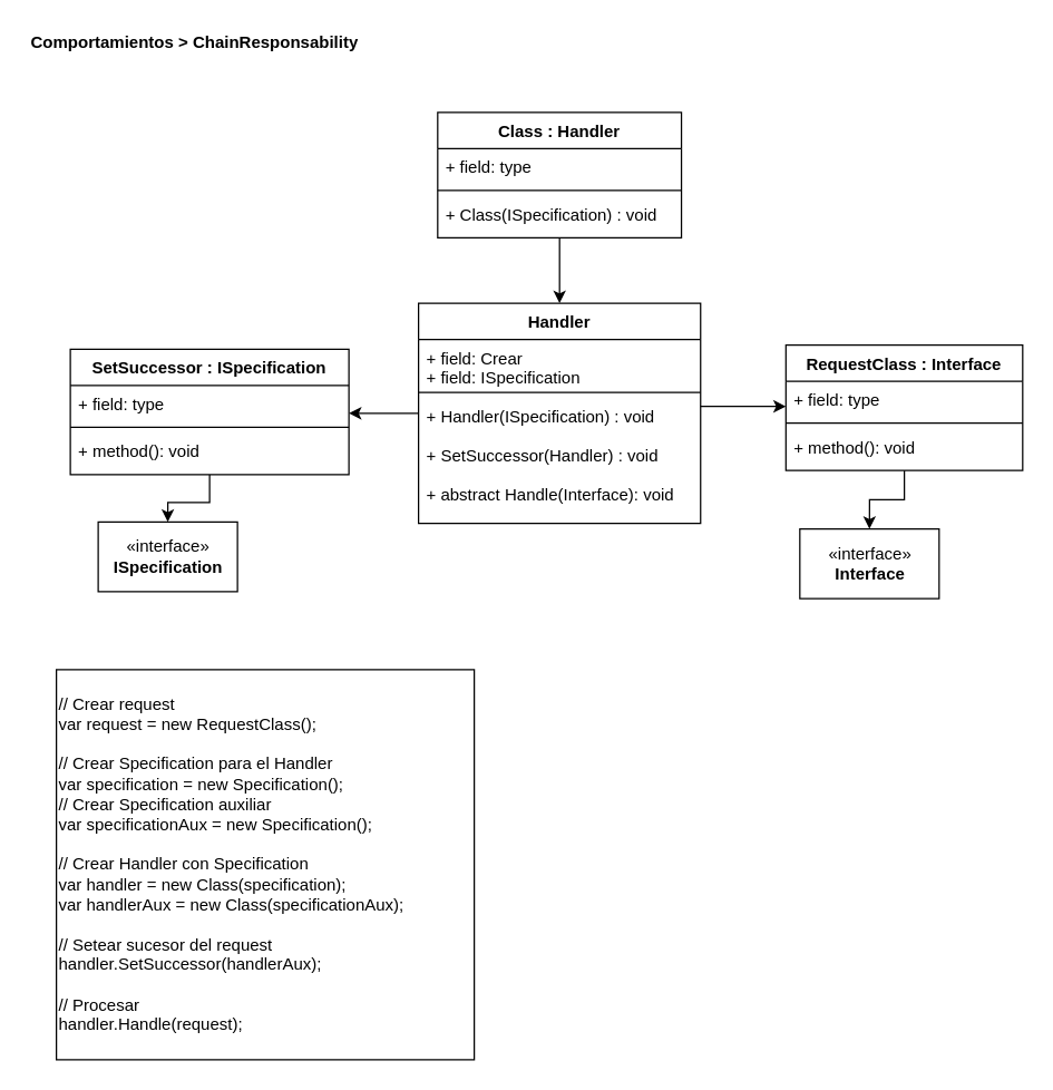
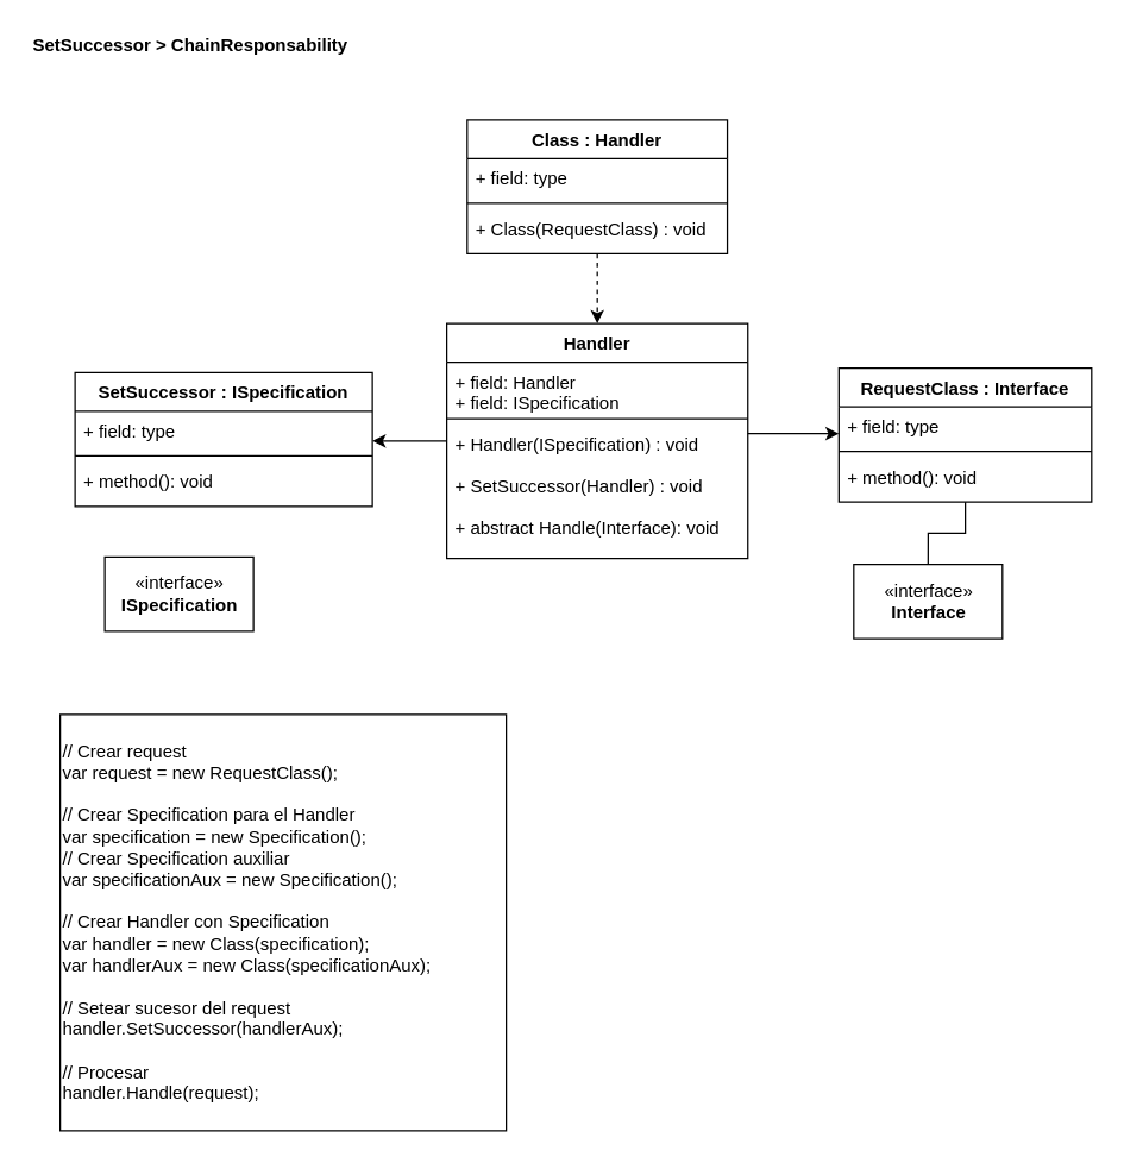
  <mxCell id="0" />
  <mxCell id="1" parent="0" />
  <mxCell id="2" value="&lt;span&gt;// Crear request&lt;br&gt;var request = new RequestClass();&lt;br&gt;&lt;br&gt;// Crear Specification para el Handler&lt;br&gt;var specification = new Specification();&lt;br&gt;// Crear Specification auxiliar&lt;br&gt;var specificationAux =&amp;nbsp;&lt;/span&gt;new Specification();&lt;br&gt;&lt;span&gt;&lt;br&gt;// Crear Handler con Specification&lt;br&gt;var handler = new Class(specification);&lt;br&gt;var handlerAux = new&amp;nbsp;&lt;/span&gt;Class&lt;span&gt;(&lt;/span&gt;specificationAux&lt;span&gt;);&lt;br&gt;&lt;br&gt;// Setear sucesor del request&lt;br&gt;handler.SetSuccessor(&lt;/span&gt;handlerAux&lt;span&gt;);&lt;br&gt;&lt;br&gt;// Procesar&lt;br&gt;handler.Handle(request);&lt;br&gt;&lt;/span&gt;" style="rounded=0;whiteSpace=wrap;html=1;align=left;labelBackgroundColor=#ffffff;" parent="1" vertex="1"><mxGeometry x="40" y="480" width="300" height="280" as="geometry" /></mxCell>
- <mxCell id="3" value="&lt;b&gt;Comportamientos &amp;gt; ChainResponsability&lt;br&gt;&lt;/b&gt;" style="text;html=1;align=left;verticalAlign=middle;resizable=0;points=[];autosize=1;" parent="1" vertex="1"><mxGeometry width="250" height="20" as="geometry" x="20" y="20" /></mxCell>
- <mxCell id="4" style="edgeStyle=orthogonalEdgeStyle;rounded=0;orthogonalLoop=1;jettySize=auto;html=1;entryX=0.5;entryY=0;entryDx=0;entryDy=0;" edge="1" parent="1" source="23" target="5"><mxGeometry relative="1" as="geometry" /></mxCell>
+ <mxCell id="3" value="&lt;b&gt;SetSuccessor &amp;gt; ChainResponsability&lt;br&gt;&lt;/b&gt;" style="text;html=1;align=left;verticalAlign=middle;resizable=0;points=[];autosize=1;" parent="1" vertex="1"><mxGeometry width="250" height="20" as="geometry" x="20" y="20" /></mxCell>
+ <mxCell id="4" style="edgeStyle=orthogonalEdgeStyle;rounded=0;orthogonalLoop=1;jettySize=auto;html=1;entryX=0.5;entryY=0;entryDx=0;entryDy=0;endArrow=none;" edge="1" parent="1" source="23" target="5"><mxGeometry relative="1" as="geometry" /></mxCell>
  <mxCell id="5" value="«interface»&lt;br&gt;&lt;b&gt;Interface&lt;/b&gt;" style="html=1;" vertex="1" parent="1"><mxGeometry x="573.75" y="379" width="100" height="50" as="geometry" /></mxCell>
  <mxCell id="6" value="«interface»&lt;br&gt;&lt;b&gt;ISpecification&lt;/b&gt;" style="html=1;" vertex="1" parent="1"><mxGeometry x="70" y="374" width="100" height="50" as="geometry" /></mxCell>
- <mxCell id="7" style="edgeStyle=orthogonalEdgeStyle;rounded=0;orthogonalLoop=1;jettySize=auto;html=1;entryX=0.5;entryY=0;entryDx=0;entryDy=0;" edge="1" parent="1" source="15" target="19"><mxGeometry relative="1" as="geometry" /></mxCell>
+ <mxCell id="7" style="edgeStyle=orthogonalEdgeStyle;rounded=0;orthogonalLoop=1;jettySize=auto;html=1;entryX=0.5;entryY=0;entryDx=0;entryDy=0;dashed=1;" edge="1" parent="1" source="15" target="19"><mxGeometry relative="1" as="geometry" /></mxCell>
  <mxCell id="8" style="edgeStyle=orthogonalEdgeStyle;rounded=0;orthogonalLoop=1;jettySize=auto;html=1;entryX=0;entryY=0.5;entryDx=0;entryDy=0;" edge="1" parent="1"><mxGeometry relative="1" as="geometry"><mxPoint x="502.5" y="291" as="sourcePoint" /><mxPoint x="563.75" y="291" as="targetPoint" /></mxGeometry></mxCell>
- <mxCell id="9" style="edgeStyle=orthogonalEdgeStyle;rounded=0;orthogonalLoop=1;jettySize=auto;html=1;entryX=0.5;entryY=0;entryDx=0;entryDy=0;" edge="1" parent="1" source="11" target="6"><mxGeometry relative="1" as="geometry" /></mxCell>
  <mxCell id="10" style="edgeStyle=orthogonalEdgeStyle;rounded=0;orthogonalLoop=1;jettySize=auto;html=1;entryX=1;entryY=0.769;entryDx=0;entryDy=0;entryPerimeter=0;" edge="1" parent="1" source="19" target="12"><mxGeometry relative="1" as="geometry" /></mxCell>
  <mxCell id="11" value="SetSuccessor : ISpecification" style="swimlane;fontStyle=1;align=center;verticalAlign=top;childLayout=stackLayout;horizontal=1;startSize=26;horizontalStack=0;resizeParent=1;resizeParentMax=0;resizeLast=0;collapsible=1;marginBottom=0;" vertex="1" parent="1"><mxGeometry x="50" y="250" width="200" height="90" as="geometry" /></mxCell>
  <mxCell id="12" value="+ field: type" style="text;strokeColor=none;fillColor=none;align=left;verticalAlign=top;spacingLeft=4;spacingRight=4;overflow=hidden;rotatable=0;points=[[0,0.5],[1,0.5]];portConstraint=eastwest;" vertex="1" parent="11"><mxGeometry y="26" width="200" height="26" as="geometry" /></mxCell>
  <mxCell id="13" value="" style="line;strokeWidth=1;fillColor=none;align=left;verticalAlign=middle;spacingTop=-1;spacingLeft=3;spacingRight=3;rotatable=0;labelPosition=right;points=[];portConstraint=eastwest;" vertex="1" parent="11"><mxGeometry y="52" width="200" height="8" as="geometry" /></mxCell>
  <mxCell id="14" value="+ method(): void" style="text;strokeColor=none;fillColor=none;align=left;verticalAlign=top;spacingLeft=4;spacingRight=4;overflow=hidden;rotatable=0;points=[[0,0.5],[1,0.5]];portConstraint=eastwest;" vertex="1" parent="11"><mxGeometry y="60" width="200" height="30" as="geometry" /></mxCell>
  <mxCell id="15" value="Class : Handler" style="swimlane;fontStyle=1;align=center;verticalAlign=top;childLayout=stackLayout;horizontal=1;startSize=26;horizontalStack=0;resizeParent=1;resizeParentMax=0;resizeLast=0;collapsible=1;marginBottom=0;" vertex="1" parent="1"><mxGeometry x="313.75" y="80" width="175" height="90" as="geometry" /></mxCell>
  <mxCell id="16" value="+ field: type" style="text;strokeColor=none;fillColor=none;align=left;verticalAlign=top;spacingLeft=4;spacingRight=4;overflow=hidden;rotatable=0;points=[[0,0.5],[1,0.5]];portConstraint=eastwest;" vertex="1" parent="15"><mxGeometry y="26" width="175" height="26" as="geometry" /></mxCell>
  <mxCell id="17" value="" style="line;strokeWidth=1;fillColor=none;align=left;verticalAlign=middle;spacingTop=-1;spacingLeft=3;spacingRight=3;rotatable=0;labelPosition=right;points=[];portConstraint=eastwest;" vertex="1" parent="15"><mxGeometry y="52" width="175" height="8" as="geometry" /></mxCell>
- <mxCell id="18" value="+ Class(ISpecification) : void&#10;&#10;+ method(): void" style="text;strokeColor=none;fillColor=none;align=left;verticalAlign=top;spacingLeft=4;spacingRight=4;overflow=hidden;rotatable=0;points=[[0,0.5],[1,0.5]];portConstraint=eastwest;" vertex="1" parent="15"><mxGeometry y="60" width="175" height="30" as="geometry" /></mxCell>
+ <mxCell id="18" value="+ Class(RequestClass) : void&#10;&#10;+ method(): void" style="text;strokeColor=none;fillColor=none;align=left;verticalAlign=top;spacingLeft=4;spacingRight=4;overflow=hidden;rotatable=0;points=[[0,0.5],[1,0.5]];portConstraint=eastwest;" vertex="1" parent="15"><mxGeometry y="60" width="175" height="30" as="geometry" /></mxCell>
  <mxCell id="19" value="Handler" style="swimlane;fontStyle=1;align=center;verticalAlign=top;childLayout=stackLayout;horizontal=1;startSize=26;horizontalStack=0;resizeParent=1;resizeParentMax=0;resizeLast=0;collapsible=1;marginBottom=0;" vertex="1" parent="1"><mxGeometry x="300" y="217" width="202.5" height="158" as="geometry" /></mxCell>
- <mxCell id="20" value="+ field: Crear&#10;+ field: ISpecification" style="text;strokeColor=none;fillColor=none;align=left;verticalAlign=top;spacingLeft=4;spacingRight=4;overflow=hidden;rotatable=0;points=[[0,0.5],[1,0.5]];portConstraint=eastwest;" vertex="1" parent="19"><mxGeometry y="26" width="202.5" height="34" as="geometry" /></mxCell>
+ <mxCell id="20" value="+ field: Handler&#10;+ field: ISpecification" style="text;strokeColor=none;fillColor=none;align=left;verticalAlign=top;spacingLeft=4;spacingRight=4;overflow=hidden;rotatable=0;points=[[0,0.5],[1,0.5]];portConstraint=eastwest;" vertex="1" parent="19"><mxGeometry y="26" width="202.5" height="34" as="geometry" /></mxCell>
  <mxCell id="21" value="" style="line;strokeWidth=1;fillColor=none;align=left;verticalAlign=middle;spacingTop=-1;spacingLeft=3;spacingRight=3;rotatable=0;labelPosition=right;points=[];portConstraint=eastwest;" vertex="1" parent="19"><mxGeometry y="60" width="202.5" height="8" as="geometry" /></mxCell>
  <mxCell id="22" value="+ Handler(ISpecification) : void&#10;&#10;+ SetSuccessor(Handler) : void&#10;&#10;+ abstract Handle(Interface): void" style="text;strokeColor=none;fillColor=none;align=left;verticalAlign=top;spacingLeft=4;spacingRight=4;overflow=hidden;rotatable=0;points=[[0,0.5],[1,0.5]];portConstraint=eastwest;" vertex="1" parent="19"><mxGeometry y="68" width="202.5" height="90" as="geometry" /></mxCell>
  <mxCell id="23" value="RequestClass : Interface" style="swimlane;fontStyle=1;align=center;verticalAlign=top;childLayout=stackLayout;horizontal=1;startSize=26;horizontalStack=0;resizeParent=1;resizeParentMax=0;resizeLast=0;collapsible=1;marginBottom=0;" vertex="1" parent="1"><mxGeometry x="563.75" y="247" width="170" height="90" as="geometry" /></mxCell>
  <mxCell id="24" value="+ field: type" style="text;strokeColor=none;fillColor=none;align=left;verticalAlign=top;spacingLeft=4;spacingRight=4;overflow=hidden;rotatable=0;points=[[0,0.5],[1,0.5]];portConstraint=eastwest;" vertex="1" parent="23"><mxGeometry y="26" width="170" height="26" as="geometry" /></mxCell>
  <mxCell id="25" value="" style="line;strokeWidth=1;fillColor=none;align=left;verticalAlign=middle;spacingTop=-1;spacingLeft=3;spacingRight=3;rotatable=0;labelPosition=right;points=[];portConstraint=eastwest;" vertex="1" parent="23"><mxGeometry y="52" width="170" height="8" as="geometry" /></mxCell>
  <mxCell id="26" value="+ method(): void" style="text;strokeColor=none;fillColor=none;align=left;verticalAlign=top;spacingLeft=4;spacingRight=4;overflow=hidden;rotatable=0;points=[[0,0.5],[1,0.5]];portConstraint=eastwest;" vertex="1" parent="23"><mxGeometry y="60" width="170" height="30" as="geometry" /></mxCell>
